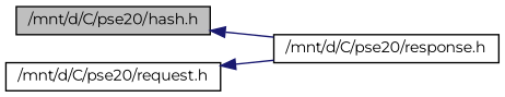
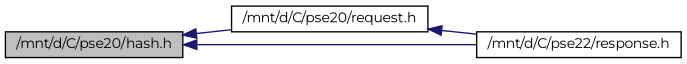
  digraph {
    fontname=Montserrat
    rankdir=LR
    node [color=black fillcolor=white fontname=Montserrat fontsize=10 shape=record style=filled]
    edge [color=midnightblue dir=back fontname=Montserrat fontsize=10 labelfontname=Helvetica labelfontsize=10 style=solid]
    n1 [fillcolor=grey75 fontcolor=black height=0.2 label="/mnt/d/C/pse20/hash.h" width=0.4]
    n2 [height=0.2 label="/mnt/d/C/pse20/request.h" width=0.4]
-   n3 [height=0.2 label="/mnt/d/C/pse20/response.h" width=0.4]
+   n3 [height=0.2 label="/mnt/d/C/pse22/response.h" width=0.4]
+   n1 -> n2
    n1 -> n3
    n2 -> n3
  }
